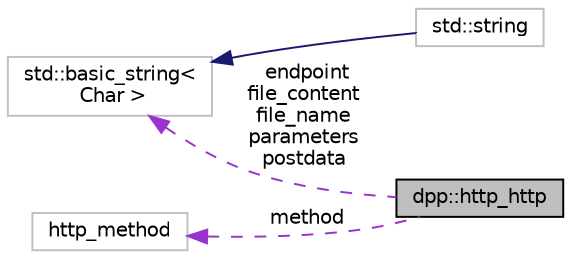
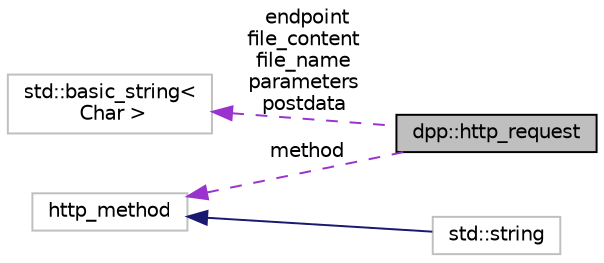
  digraph {
    rankdir=LR
    node [color=grey75 fontname=Helvetica fontsize=10 shape=record]
    edge [color=darkorchid3 dir=back fontname=Helvetica fontsize=10 labelfontname=Helvetica labelfontsize=10 style=dashed]
-   n1 [color=black fillcolor=grey75 fontcolor=black height=0.2 label="dpp::http_http" style=filled width=0.4]
+   n1 [color=black fillcolor=grey75 fontcolor=black height=0.2 label="dpp::http_request" style=filled width=0.4]
    n2 [height=0.2 label="std::string" width=0.4]
    n3 [height=0.2 label="std::basic_string\<\l Char \>" width=0.4]
    n4 [height=0.2 label=http_method width=0.4]
    n3 -> n1 [label=" endpoint\nfile_content\nfile_name\nparameters\npostdata"]
-   n3 -> n2 [color=midnightblue style=solid]
+   n4 -> n2 [color=midnightblue style=solid]
    n4 -> n1 [label=" method"]
  }
